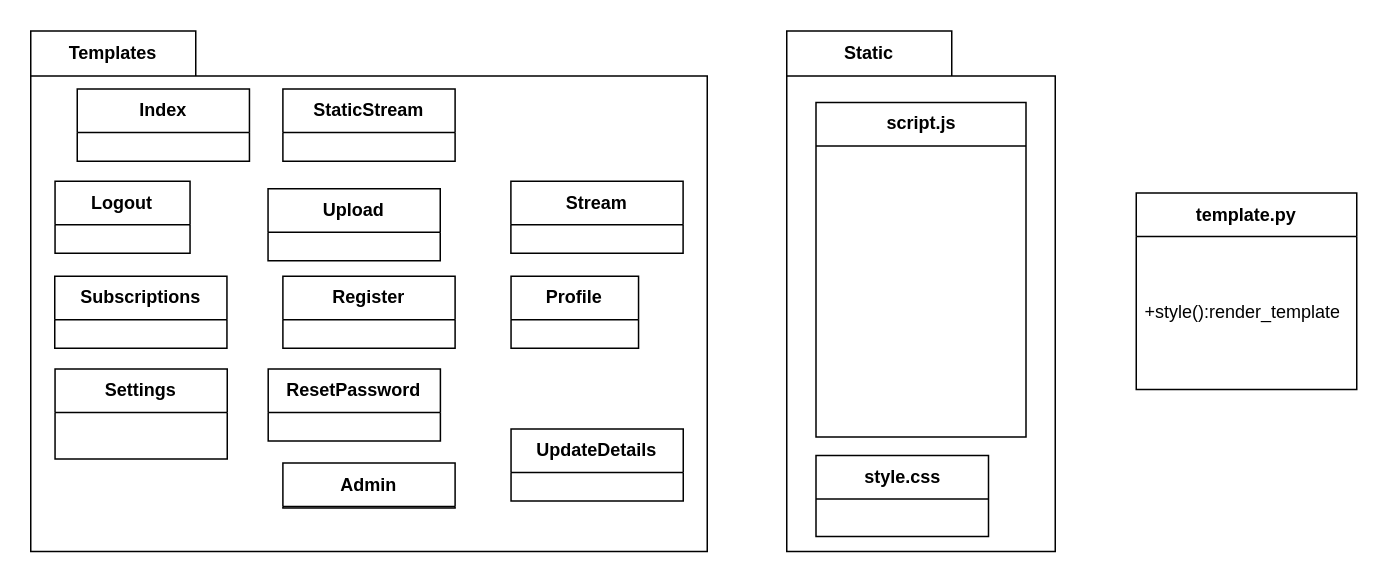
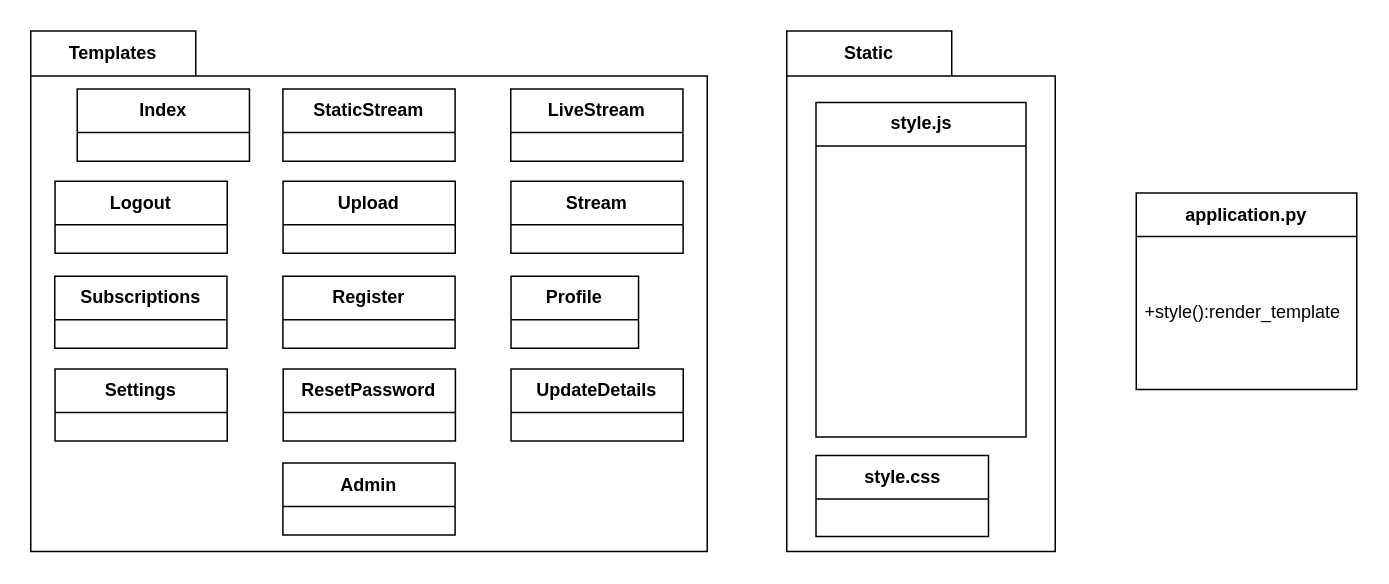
  <mxCell id="0" />
  <mxCell id="1" parent="0" />
  <mxCell id="2" value="Templates" style="shape=folder;fontStyle=1;tabWidth=110;tabHeight=30;tabPosition=left;html=1;boundedLbl=1;labelInHeader=1;container=1;collapsible=0;whiteSpace=wrap;" vertex="1" parent="1"><mxGeometry x="20" y="20" width="451" height="347" as="geometry" /></mxCell>
  <mxCell id="3" value="" style="html=1;strokeColor=none;resizeWidth=1;resizeHeight=1;fillColor=none;part=1;connectable=0;allowArrows=0;deletable=0;whiteSpace=wrap;" vertex="1" parent="2"><mxGeometry width="451" height="242.9" relative="1" as="geometry"><mxPoint y="30" as="offset" /></mxGeometry></mxCell>
  <mxCell id="4" value="Index" style="swimlane;fontStyle=1;align=center;verticalAlign=middle;childLayout=stackLayout;horizontal=1;startSize=29;horizontalStack=0;resizeParent=1;resizeParentMax=0;resizeLast=0;collapsible=0;marginBottom=0;html=1;whiteSpace=wrap;" vertex="1" parent="2"><mxGeometry x="31" y="38.7" width="114.8" height="48.046" as="geometry" /></mxCell>
  <mxCell id="5" value="&lt;div&gt;StaticStream&lt;/div&gt;" style="swimlane;fontStyle=1;align=center;verticalAlign=middle;childLayout=stackLayout;horizontal=1;startSize=29;horizontalStack=0;resizeParent=1;resizeParentMax=0;resizeLast=0;collapsible=0;marginBottom=0;html=1;whiteSpace=wrap;" vertex="1" parent="2"><mxGeometry x="168.1" y="38.7" width="114.8" height="48.046" as="geometry" /></mxCell>
- <mxCell id="7" value="Upload" style="swimlane;fontStyle=1;align=center;verticalAlign=middle;childLayout=stackLayout;horizontal=1;startSize=29;horizontalStack=0;resizeParent=1;resizeParentMax=0;resizeLast=0;collapsible=0;marginBottom=0;html=1;whiteSpace=wrap;" vertex="1" parent="2"><mxGeometry x="158.2" y="105.1" width="114.8" height="48.046" as="geometry" /></mxCell>
+ <mxCell id="6" value="LiveStream" style="swimlane;fontStyle=1;align=center;verticalAlign=middle;childLayout=stackLayout;horizontal=1;startSize=29;horizontalStack=0;resizeParent=1;resizeParentMax=0;resizeLast=0;collapsible=0;marginBottom=0;html=1;whiteSpace=wrap;" vertex="1" parent="2"><mxGeometry x="320" y="38.7" width="114.8" height="48.046" as="geometry" /></mxCell>
+ <mxCell id="7" value="Upload" style="swimlane;fontStyle=1;align=center;verticalAlign=middle;childLayout=stackLayout;horizontal=1;startSize=29;horizontalStack=0;resizeParent=1;resizeParentMax=0;resizeLast=0;collapsible=0;marginBottom=0;html=1;whiteSpace=wrap;" vertex="1" parent="2"><mxGeometry x="168.2" y="100.1" width="114.8" height="48.046" as="geometry" /></mxCell>
  <mxCell id="8" value="Stream" style="swimlane;fontStyle=1;align=center;verticalAlign=middle;childLayout=stackLayout;horizontal=1;startSize=29;horizontalStack=0;resizeParent=1;resizeParentMax=0;resizeLast=0;collapsible=0;marginBottom=0;html=1;whiteSpace=wrap;" vertex="1" parent="2"><mxGeometry x="320.1" y="100.1" width="114.8" height="48.046" as="geometry" /></mxCell>
  <mxCell id="9" value="Subscriptions" style="swimlane;fontStyle=1;align=center;verticalAlign=middle;childLayout=stackLayout;horizontal=1;startSize=29;horizontalStack=0;resizeParent=1;resizeParentMax=0;resizeLast=0;collapsible=0;marginBottom=0;html=1;whiteSpace=wrap;" vertex="1" parent="2"><mxGeometry x="16" y="163.5" width="114.8" height="48.046" as="geometry" /></mxCell>
  <mxCell id="10" value="Register" style="swimlane;fontStyle=1;align=center;verticalAlign=middle;childLayout=stackLayout;horizontal=1;startSize=29;horizontalStack=0;resizeParent=1;resizeParentMax=0;resizeLast=0;collapsible=0;marginBottom=0;html=1;whiteSpace=wrap;" vertex="1" parent="2"><mxGeometry x="168.1" y="163.5" width="114.8" height="48.046" as="geometry" /></mxCell>
- <mxCell id="11" value="Logout" style="swimlane;fontStyle=1;align=center;verticalAlign=middle;childLayout=stackLayout;horizontal=1;startSize=29;horizontalStack=0;resizeParent=1;resizeParentMax=0;resizeLast=0;collapsible=0;marginBottom=0;html=1;whiteSpace=wrap;" vertex="1" parent="2"><mxGeometry x="16.2" y="100.1" width="90" height="48.046" as="geometry" /></mxCell>
- <mxCell id="12" value="Settings" style="swimlane;fontStyle=1;align=center;verticalAlign=middle;childLayout=stackLayout;horizontal=1;startSize=29;horizontalStack=0;resizeParent=1;resizeParentMax=0;resizeLast=0;collapsible=0;marginBottom=0;html=1;whiteSpace=wrap;" vertex="1" parent="2"><mxGeometry x="16.2" y="225.341" width="114.8" height="60" as="geometry" /></mxCell>
- <mxCell id="13" value="ResetPassword" style="swimlane;fontStyle=1;align=center;verticalAlign=middle;childLayout=stackLayout;horizontal=1;startSize=29;horizontalStack=0;resizeParent=1;resizeParentMax=0;resizeLast=0;collapsible=0;marginBottom=0;html=1;whiteSpace=wrap;" vertex="1" parent="2"><mxGeometry x="158.3" y="225.341" width="114.8" height="48.046" as="geometry" /></mxCell>
- <mxCell id="14" value="UpdateDetails" style="swimlane;fontStyle=1;align=center;verticalAlign=middle;childLayout=stackLayout;horizontal=1;startSize=29;horizontalStack=0;resizeParent=1;resizeParentMax=0;resizeLast=0;collapsible=0;marginBottom=0;html=1;whiteSpace=wrap;" vertex="1" parent="2"><mxGeometry x="320.2" y="265.341" width="114.8" height="48.046" as="geometry" /></mxCell>
+ <mxCell id="11" value="Logout" style="swimlane;fontStyle=1;align=center;verticalAlign=middle;childLayout=stackLayout;horizontal=1;startSize=29;horizontalStack=0;resizeParent=1;resizeParentMax=0;resizeLast=0;collapsible=0;marginBottom=0;html=1;whiteSpace=wrap;" vertex="1" parent="2"><mxGeometry x="16.2" y="100.1" width="114.8" height="48.046" as="geometry" /></mxCell>
+ <mxCell id="12" value="Settings" style="swimlane;fontStyle=1;align=center;verticalAlign=middle;childLayout=stackLayout;horizontal=1;startSize=29;horizontalStack=0;resizeParent=1;resizeParentMax=0;resizeLast=0;collapsible=0;marginBottom=0;html=1;whiteSpace=wrap;" vertex="1" parent="2"><mxGeometry x="16.2" y="225.341" width="114.8" height="48.046" as="geometry" /></mxCell>
+ <mxCell id="13" value="ResetPassword" style="swimlane;fontStyle=1;align=center;verticalAlign=middle;childLayout=stackLayout;horizontal=1;startSize=29;horizontalStack=0;resizeParent=1;resizeParentMax=0;resizeLast=0;collapsible=0;marginBottom=0;html=1;whiteSpace=wrap;" vertex="1" parent="2"><mxGeometry x="168.3" y="225.341" width="114.8" height="48.046" as="geometry" /></mxCell>
+ <mxCell id="14" value="UpdateDetails" style="swimlane;fontStyle=1;align=center;verticalAlign=middle;childLayout=stackLayout;horizontal=1;startSize=29;horizontalStack=0;resizeParent=1;resizeParentMax=0;resizeLast=0;collapsible=0;marginBottom=0;html=1;whiteSpace=wrap;" vertex="1" parent="2"><mxGeometry x="320.2" y="225.341" width="114.8" height="48.046" as="geometry" /></mxCell>
  <mxCell id="15" value="Profile" style="swimlane;fontStyle=1;align=center;verticalAlign=middle;childLayout=stackLayout;horizontal=1;startSize=29;horizontalStack=0;resizeParent=1;resizeParentMax=0;resizeLast=0;collapsible=0;marginBottom=0;html=1;whiteSpace=wrap;" vertex="1" parent="2"><mxGeometry x="320.2" y="163.5" width="85" height="48.046" as="geometry" /></mxCell>
- <mxCell id="16" value="Admin" style="swimlane;fontStyle=1;align=center;verticalAlign=middle;childLayout=stackLayout;horizontal=1;startSize=29;horizontalStack=0;resizeParent=1;resizeParentMax=0;resizeLast=0;collapsible=0;marginBottom=0;html=1;whiteSpace=wrap;" vertex="1" parent="2"><mxGeometry x="168.1" y="288.001" width="114.8" height="30" as="geometry" /></mxCell>
- <mxCell id="17" value="&lt;div&gt;template.py&lt;/div&gt;" style="swimlane;fontStyle=1;align=center;verticalAlign=middle;childLayout=stackLayout;horizontal=1;startSize=29;horizontalStack=0;resizeParent=1;resizeParentMax=0;resizeLast=0;collapsible=0;marginBottom=0;html=1;whiteSpace=wrap;" vertex="1" parent="1"><mxGeometry x="757" y="128" width="147" height="131" as="geometry" /></mxCell>
+ <mxCell id="16" value="Admin" style="swimlane;fontStyle=1;align=center;verticalAlign=middle;childLayout=stackLayout;horizontal=1;startSize=29;horizontalStack=0;resizeParent=1;resizeParentMax=0;resizeLast=0;collapsible=0;marginBottom=0;html=1;whiteSpace=wrap;" vertex="1" parent="2"><mxGeometry x="168.1" y="288.001" width="114.8" height="48.046" as="geometry" /></mxCell>
+ <mxCell id="17" value="&lt;div&gt;application.py&lt;/div&gt;" style="swimlane;fontStyle=1;align=center;verticalAlign=middle;childLayout=stackLayout;horizontal=1;startSize=29;horizontalStack=0;resizeParent=1;resizeParentMax=0;resizeLast=0;collapsible=0;marginBottom=0;html=1;whiteSpace=wrap;" vertex="1" parent="1"><mxGeometry x="757" y="128" width="147" height="131" as="geometry" /></mxCell>
  <mxCell id="18" value="+style():render_template" style="text;html=1;strokeColor=none;fillColor=none;align=left;verticalAlign=middle;spacingLeft=4;spacingRight=4;overflow=hidden;rotatable=0;points=[[0,0.5],[1,0.5]];portConstraint=eastwest;whiteSpace=wrap;" vertex="1" parent="17"><mxGeometry y="29" width="147" height="102" as="geometry" /></mxCell>
  <mxCell id="19" value="Static" style="shape=folder;fontStyle=1;tabWidth=110;tabHeight=30;tabPosition=left;html=1;boundedLbl=1;labelInHeader=1;container=1;collapsible=0;whiteSpace=wrap;" vertex="1" parent="1"><mxGeometry x="524" y="20" width="179" height="347" as="geometry" /></mxCell>
  <mxCell id="20" value="" style="html=1;strokeColor=none;resizeWidth=1;resizeHeight=1;fillColor=none;part=1;connectable=0;allowArrows=0;deletable=0;whiteSpace=wrap;" vertex="1" parent="19"><mxGeometry width="179.0" height="242.9" relative="1" as="geometry"><mxPoint y="30" as="offset" /></mxGeometry></mxCell>
- <mxCell id="21" value="script.js" style="swimlane;fontStyle=1;align=center;verticalAlign=middle;childLayout=stackLayout;horizontal=1;startSize=29;horizontalStack=0;resizeParent=1;resizeParentMax=0;resizeLast=0;collapsible=0;marginBottom=0;html=1;whiteSpace=wrap;" vertex="1" parent="19"><mxGeometry x="19.5" y="47.742" width="140" height="223" as="geometry" /></mxCell>
+ <mxCell id="21" value="style.js" style="swimlane;fontStyle=1;align=center;verticalAlign=middle;childLayout=stackLayout;horizontal=1;startSize=29;horizontalStack=0;resizeParent=1;resizeParentMax=0;resizeLast=0;collapsible=0;marginBottom=0;html=1;whiteSpace=wrap;" vertex="1" parent="19"><mxGeometry x="19.5" y="47.742" width="140" height="223" as="geometry" /></mxCell>
  <mxCell id="22" value="style.css" style="swimlane;fontStyle=1;align=center;verticalAlign=middle;childLayout=stackLayout;horizontal=1;startSize=29;horizontalStack=0;resizeParent=1;resizeParentMax=0;resizeLast=0;collapsible=0;marginBottom=0;html=1;whiteSpace=wrap;" vertex="1" parent="19"><mxGeometry x="19.5" y="283" width="115" height="54" as="geometry" /></mxCell>
